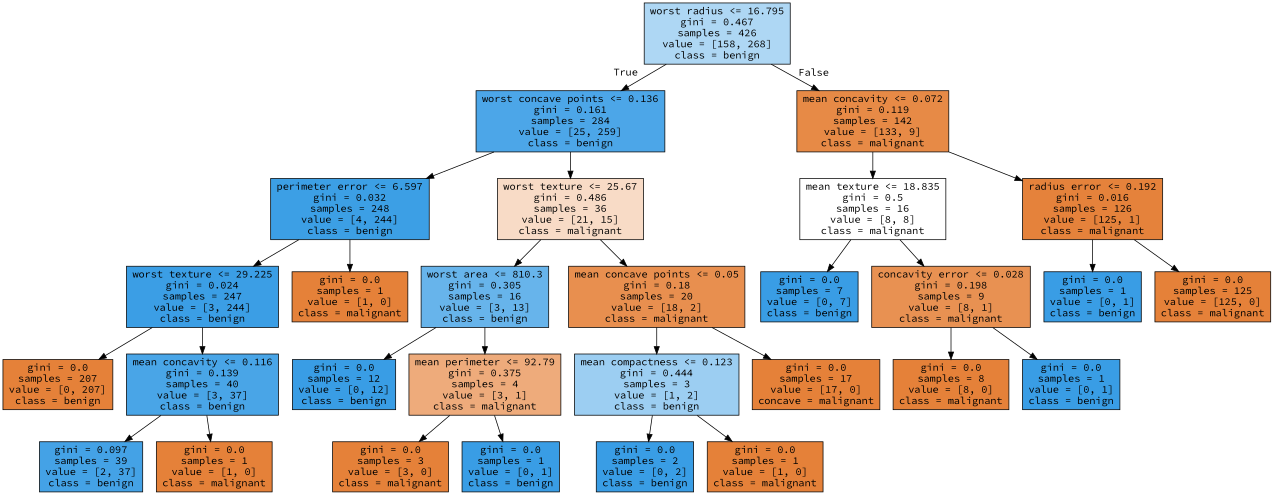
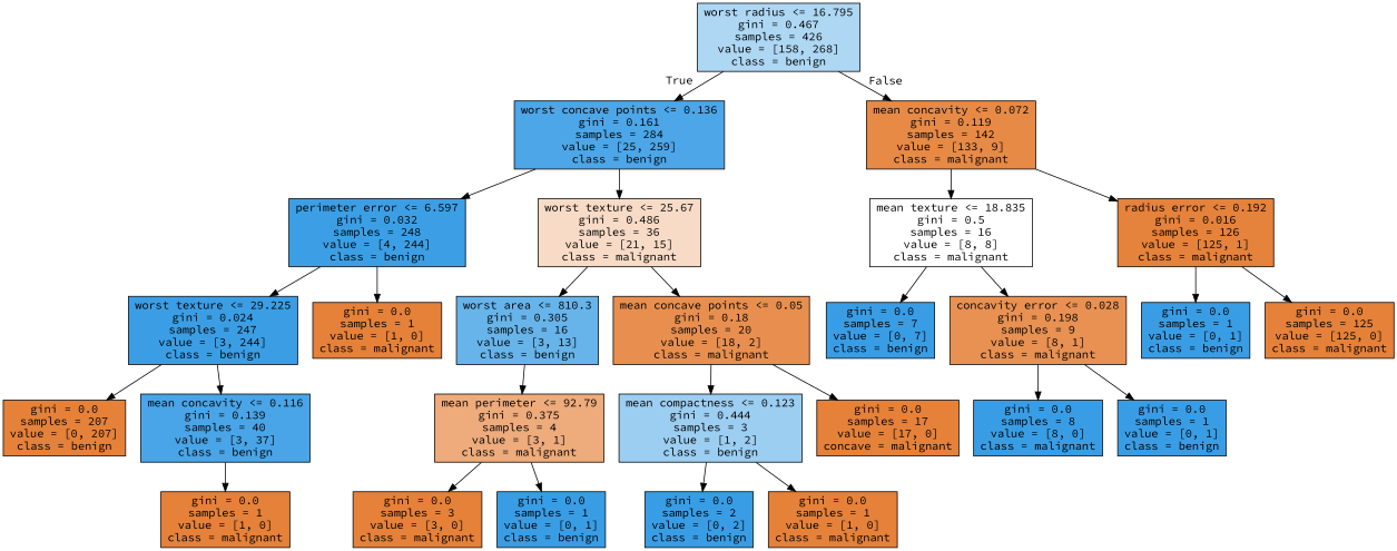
  digraph {
    fontname="Source Code Pro"
    node [color=black fillcolor="#e58139" fontname="Source Code Pro" shape=box style=filled]
    edge [fontname="Source Code Pro"]
    n1 [fillcolor="#aed7f4" label="worst radius <= 16.795\ngini = 0.467\nsamples = 426\nvalue = [158, 268]\nclass = benign"]
    n2 [fillcolor="#4ca6e8" label="worst concave points <= 0.136\ngini = 0.161\nsamples = 284\nvalue = [25, 259]\nclass = benign"]
    n3 [fillcolor="#e78a46" label="mean concavity <= 0.072\ngini = 0.119\nsamples = 142\nvalue = [133, 9]\nclass = malignant"]
    n4 [fillcolor="#3c9fe5" label="perimeter error <= 6.597\ngini = 0.032\nsamples = 248\nvalue = [4, 244]\nclass = benign"]
    n5 [fillcolor="#f8dbc6" label="worst texture <= 25.67\ngini = 0.486\nsamples = 36\nvalue = [21, 15]\nclass = malignant"]
    n6 [fillcolor="#ffffff" label="mean texture <= 18.835\ngini = 0.5\nsamples = 16\nvalue = [8, 8]\nclass = malignant"]
    n7 [fillcolor="#e5823b" label="radius error <= 0.192\ngini = 0.016\nsamples = 126\nvalue = [125, 1]\nclass = malignant"]
    n8 [fillcolor="#3b9ee5" label="worst texture <= 29.225\ngini = 0.024\nsamples = 247\nvalue = [3, 244]\nclass = benign"]
    n9 [label="gini = 0.0\nsamples = 1\nvalue = [1, 0]\nclass = malignant"]
    n10 [fillcolor="#67b4eb" label="worst area <= 810.3\ngini = 0.305\nsamples = 16\nvalue = [3, 13]\nclass = benign"]
    n11 [fillcolor="#e88f4f" label="mean concave points <= 0.05\ngini = 0.18\nsamples = 20\nvalue = [18, 2]\nclass = malignant"]
    n12 [label="gini = 0.0\nsamples = 207\nvalue = [0, 207]\nclass = benign"]
    n13 [fillcolor="#49a5e7" label="mean concavity <= 0.116\ngini = 0.139\nsamples = 40\nvalue = [3, 37]\nclass = benign"]
-   n14 [fillcolor="#44a2e6" label="gini = 0.097\nsamples = 39\nvalue = [2, 37]\nclass = benign"]
    n15 [label="gini = 0.0\nsamples = 1\nvalue = [1, 0]\nclass = malignant"]
-   n16 [fillcolor="#399de5" label="gini = 0.0\nsamples = 12\nvalue = [0, 12]\nclass = benign"]
    n17 [fillcolor="#eeab7b" label="mean perimeter <= 92.79\ngini = 0.375\nsamples = 4\nvalue = [3, 1]\nclass = malignant"]
    n18 [fillcolor="#9ccef2" label="mean compactness <= 0.123\ngini = 0.444\nsamples = 3\nvalue = [1, 2]\nclass = benign"]
    n19 [label="gini = 0.0\nsamples = 17\nvalue = [17, 0]\nconcave = malignant"]
    n20 [label="gini = 0.0\nsamples = 3\nvalue = [3, 0]\nclass = malignant"]
    n21 [fillcolor="#399de5" label="gini = 0.0\nsamples = 1\nvalue = [0, 1]\nclass = benign"]
    n22 [fillcolor="#399de5" label="gini = 0.0\nsamples = 2\nvalue = [0, 2]\nclass = benign"]
    n23 [label="gini = 0.0\nsamples = 1\nvalue = [1, 0]\nclass = malignant"]
    n24 [fillcolor="#399de5" label="gini = 0.0\nsamples = 7\nvalue = [0, 7]\nclass = benign"]
    n25 [fillcolor="#e89152" label="concavity error <= 0.028\ngini = 0.198\nsamples = 9\nvalue = [8, 1]\nclass = malignant"]
    n26 [fillcolor="#399de5" label="gini = 0.0\nsamples = 1\nvalue = [0, 1]\nclass = benign"]
    n27 [label="gini = 0.0\nsamples = 125\nvalue = [125, 0]\nclass = malignant"]
-   n28 [label="gini = 0.0\nsamples = 8\nvalue = [8, 0]\nclass = malignant"]
+   n28 [fillcolor="#399de5" label="gini = 0.0\nsamples = 8\nvalue = [8, 0]\nclass = malignant"]
    n29 [fillcolor="#399de5" label="gini = 0.0\nsamples = 1\nvalue = [0, 1]\nclass = benign"]
    n1 -> n2 [headlabel=True labelangle=45 labeldistance=2.5]
    n1 -> n3 [headlabel=False labelangle=-45 labeldistance=2.5]
    n2 -> n4
    n2 -> n5
    n3 -> n6
    n3 -> n7
    n4 -> n8
    n4 -> n9
    n5 -> n10
    n5 -> n11
    n6 -> n24
    n6 -> n25
    n7 -> n26
    n7 -> n27
    n8 -> n12
    n8 -> n13
-   n10 -> n16
    n10 -> n17
    n11 -> n18
    n11 -> n19
-   n13 -> n14
    n13 -> n15
    n17 -> n20
    n17 -> n21
    n18 -> n22
    n18 -> n23
    n25 -> n28
    n25 -> n29
  }
